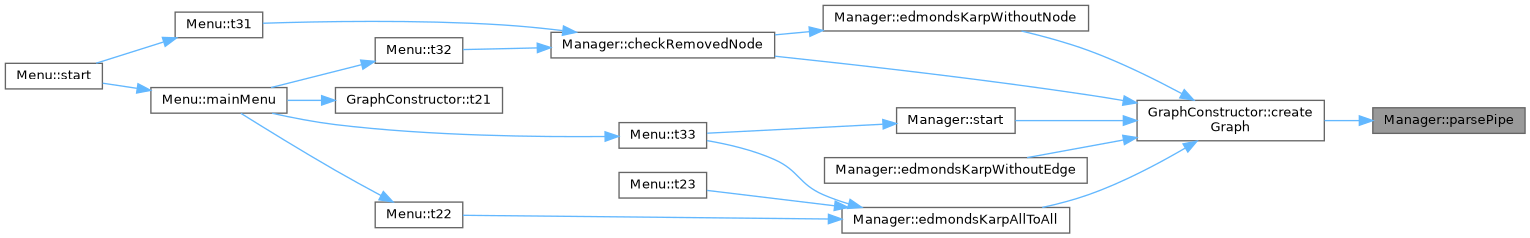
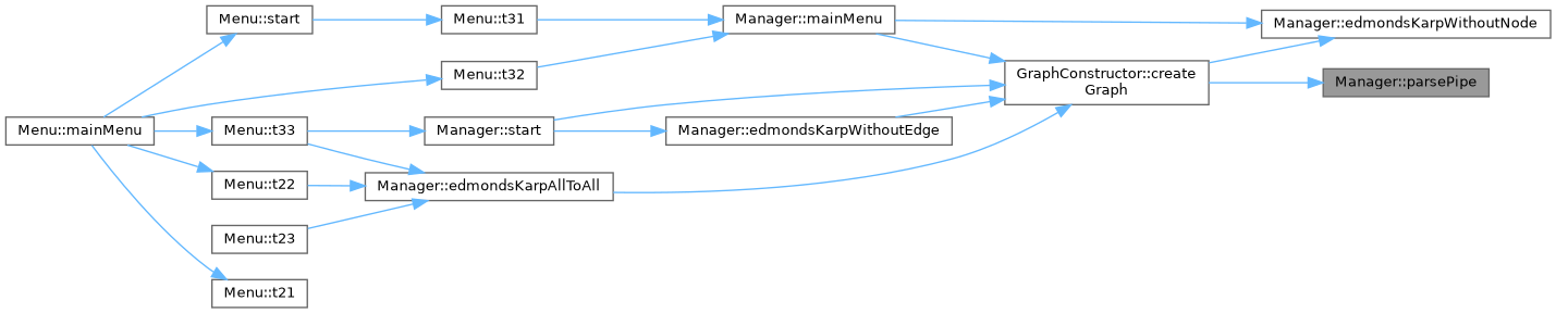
  digraph {
    rankdir=RL
    node [color=grey40 fillcolor=white fontname=Helvetica fontsize=10 shape=box style=filled]
    edge [color=steelblue1 dir=back fontname=Helvetica fontsize=10 labelfontname=Helvetica labelfontsize=10 style=solid]
    n1 [color=gray40 fillcolor=grey60 fontcolor=black height=0.2 label="Manager::parsePipe" width=0.4]
    n2 [height=0.2 label="GraphConstructor::create\lGraph" width=0.4]
-   n3 [height=0.2 label="Manager::checkRemovedNode" width=0.4]
+   n3 [height=0.2 label="Manager::mainMenu" width=0.4]
    n4 [height=0.2 label="Manager::start" width=0.4]
    n5 [height=0.2 label="Manager::edmondsKarpAllToAll" width=0.4]
    n6 [height=0.2 label="Manager::edmondsKarpWithoutEdge" width=0.4]
    n7 [height=0.2 label="Manager::edmondsKarpWithoutNode" width=0.4]
    n8 [height=0.2 label="Menu::t31" width=0.4]
    n9 [height=0.2 label="Menu::t32" width=0.4]
    n10 [height=0.2 label="Menu::t33" width=0.4]
    n11 [height=0.2 label="Menu::t22" width=0.4]
    n12 [height=0.2 label="Menu::t23" width=0.4]
    n13 [height=0.2 label="Menu::start" width=0.4]
    n14 [height=0.2 label="Menu::mainMenu" width=0.4]
-   n15 [height=0.2 label="GraphConstructor::t21" width=0.4]
+   n15 [height=0.2 label="Menu::t21" width=0.4]
    n1 -> n2
    n2 -> n3
    n2 -> n4
    n2 -> n5
    n2 -> n6
-   n2 -> n7
+   n7 -> n2
    n3 -> n8
    n3 -> n9
    n4 -> n10
    n5 -> n10
    n5 -> n11
    n5 -> n12
+   n6 -> n4
    n7 -> n3
    n8 -> n13
    n9 -> n14
    n10 -> n14
    n11 -> n14
-   n14 -> n13
+   n13 -> n14
    n15 -> n14
  }
